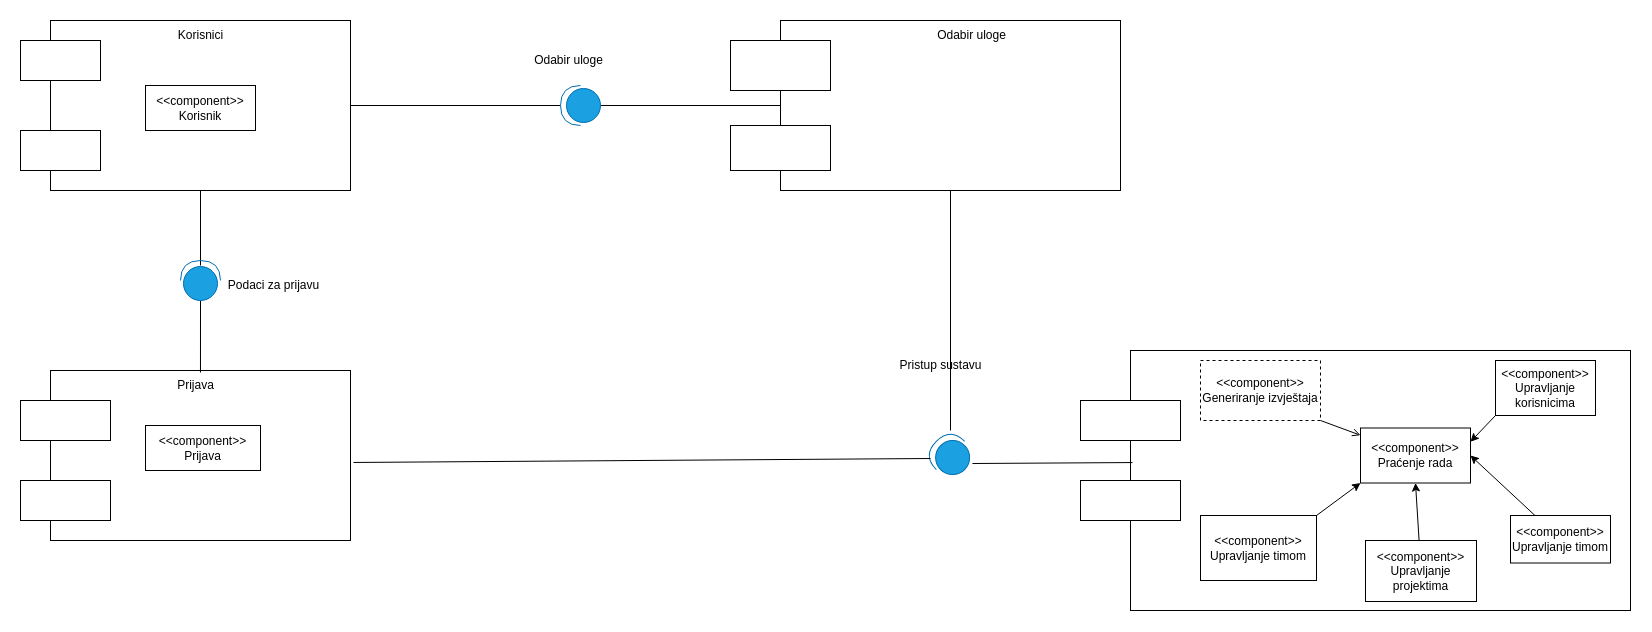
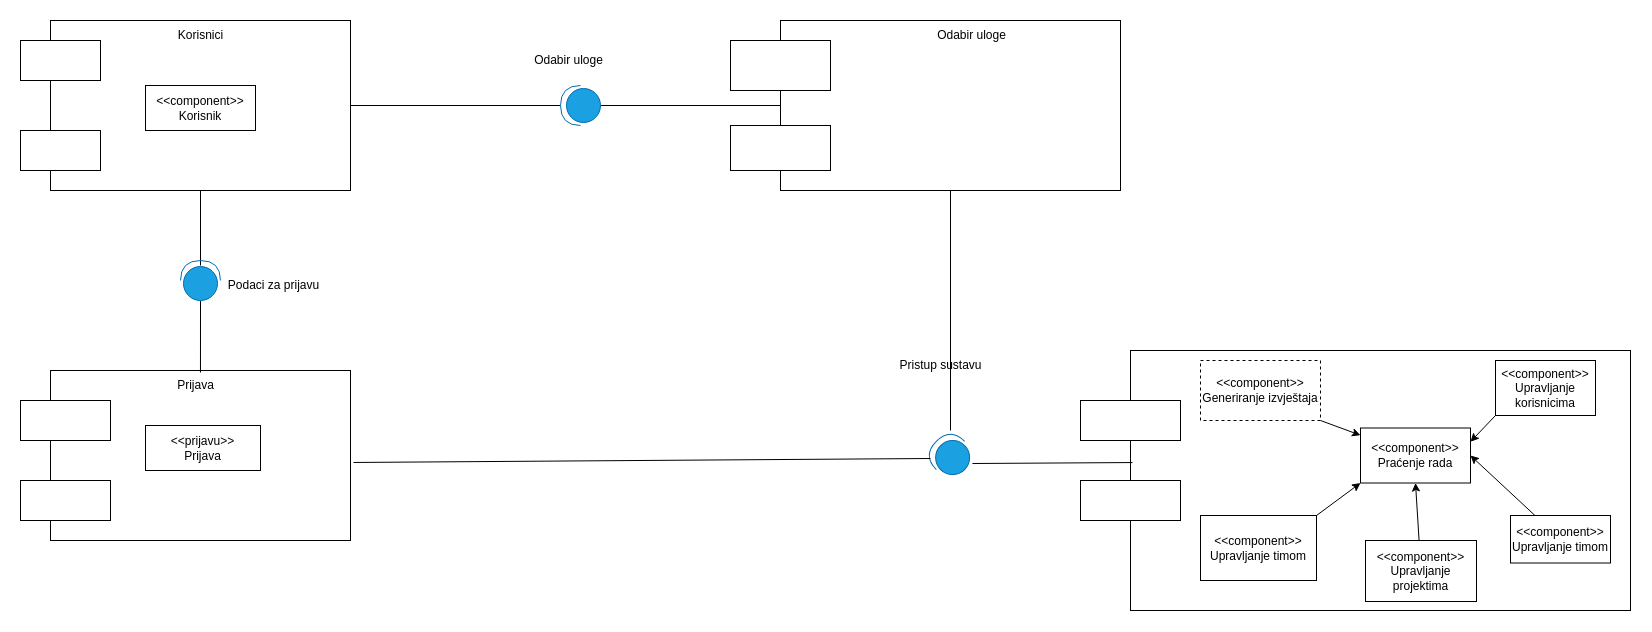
  <mxCell id="0" />
  <mxCell id="1" parent="0" />
  <mxCell id="2" value="" style="rounded=0;whiteSpace=wrap;html=1;" vertex="1" parent="1"><mxGeometry x="50" y="20" width="300" height="170" as="geometry" /></mxCell>
  <mxCell id="3" value="" style="rounded=0;whiteSpace=wrap;html=1;" vertex="1" parent="1"><mxGeometry x="20" y="40" width="80" height="40" as="geometry" /></mxCell>
  <mxCell id="4" value="" style="rounded=0;whiteSpace=wrap;html=1;" vertex="1" parent="1"><mxGeometry x="20" y="130" width="80" height="40" as="geometry" /></mxCell>
  <mxCell id="5" value="&amp;lt;&amp;lt;component&amp;gt;&amp;gt;&lt;br&gt;Korisnik" style="rounded=0;whiteSpace=wrap;html=1;" vertex="1" parent="1"><mxGeometry x="145" y="85" width="110" height="45" as="geometry" /></mxCell>
  <mxCell id="6" value="Korisnici" style="text;html=1;align=center;verticalAlign=middle;resizable=0;points=[];autosize=1;strokeColor=none;fillColor=none;" vertex="1" parent="1"><mxGeometry x="165" y="20" width="70" height="30" as="geometry" /></mxCell>
  <mxCell id="7" value="" style="rounded=0;whiteSpace=wrap;html=1;" vertex="1" parent="1"><mxGeometry x="50" y="370" width="300" height="170" as="geometry" /></mxCell>
  <mxCell id="8" value="" style="endArrow=none;html=1;rounded=0;entryX=0.5;entryY=1;entryDx=0;entryDy=0;exitX=1;exitY=0.5;exitDx=0;exitDy=0;exitPerimeter=0;" edge="1" parent="1" target="2"><mxGeometry width="50" height="50" relative="1" as="geometry"><mxPoint x="200" y="265" as="sourcePoint" /><mxPoint x="320" y="260" as="targetPoint" /></mxGeometry></mxCell>
  <mxCell id="9" value="" style="endArrow=none;html=1;rounded=0;entryX=0;entryY=0.5;entryDx=0;entryDy=0;entryPerimeter=0;exitX=0.583;exitY=0.067;exitDx=0;exitDy=0;exitPerimeter=0;" edge="1" parent="1" source="19" target="42"><mxGeometry width="50" height="50" relative="1" as="geometry"><mxPoint x="200" y="360" as="sourcePoint" /><mxPoint x="200" y="300" as="targetPoint" /></mxGeometry></mxCell>
  <mxCell id="10" value="Podaci za prijavu" style="text;html=1;align=center;verticalAlign=middle;resizable=0;points=[];autosize=1;strokeColor=none;fillColor=none;" vertex="1" parent="1"><mxGeometry x="217.5" y="270" width="110" height="30" as="geometry" /></mxCell>
  <mxCell id="11" value="" style="rounded=0;whiteSpace=wrap;html=1;" vertex="1" parent="1"><mxGeometry x="20" y="400" width="90" height="40" as="geometry" /></mxCell>
  <mxCell id="12" value="" style="rounded=0;whiteSpace=wrap;html=1;" vertex="1" parent="1"><mxGeometry x="20" y="480" width="90" height="40" as="geometry" /></mxCell>
- <mxCell id="13" value="&amp;lt;&amp;lt;component&amp;gt;&amp;gt;&lt;br&gt;Prijava" style="rounded=0;whiteSpace=wrap;html=1;" vertex="1" parent="1"><mxGeometry x="145" y="425" width="115" height="45" as="geometry" /></mxCell>
+ <mxCell id="13" value="&amp;lt;&amp;lt;prijavu&amp;gt;&amp;gt;&lt;br&gt;Prijava" style="rounded=0;whiteSpace=wrap;html=1;" vertex="1" parent="1"><mxGeometry x="145" y="425" width="115" height="45" as="geometry" /></mxCell>
  <mxCell id="14" value="" style="endArrow=none;html=1;rounded=0;exitX=1;exitY=0.5;exitDx=0;exitDy=0;" edge="1" parent="1" source="2"><mxGeometry width="50" height="50" relative="1" as="geometry"><mxPoint x="270" y="310" as="sourcePoint" /><mxPoint x="560" y="105" as="targetPoint" /></mxGeometry></mxCell>
  <mxCell id="15" value="" style="rounded=0;whiteSpace=wrap;html=1;" vertex="1" parent="1"><mxGeometry x="780" y="20" width="340" height="170" as="geometry" /></mxCell>
  <mxCell id="16" value="" style="endArrow=none;html=1;rounded=0;exitX=1;exitY=0.5;exitDx=0;exitDy=0;entryX=0;entryY=0.5;entryDx=0;entryDy=0;" edge="1" parent="1" target="15"><mxGeometry width="50" height="50" relative="1" as="geometry"><mxPoint x="600" y="105" as="sourcePoint" /><mxPoint x="680" y="260" as="targetPoint" /></mxGeometry></mxCell>
  <mxCell id="17" value="" style="rounded=0;whiteSpace=wrap;html=1;" vertex="1" parent="1"><mxGeometry x="730" y="40" width="100" height="50" as="geometry" /></mxCell>
  <mxCell id="18" value="" style="rounded=0;whiteSpace=wrap;html=1;" vertex="1" parent="1"><mxGeometry x="730" y="125" width="100" height="45" as="geometry" /></mxCell>
  <mxCell id="19" value="Prijava" style="text;html=1;align=center;verticalAlign=middle;resizable=0;points=[];autosize=1;strokeColor=none;fillColor=none;" vertex="1" parent="1"><mxGeometry x="165" y="370" width="60" height="30" as="geometry" /></mxCell>
  <mxCell id="20" value="&lt;blockquote style=&quot;margin: 0 0 0 40px; border: none; padding: 0px;&quot;&gt;Odabir uloge&lt;br&gt;&lt;/blockquote&gt;" style="text;html=1;align=center;verticalAlign=middle;resizable=0;points=[];autosize=1;strokeColor=none;fillColor=none;" vertex="1" parent="1"><mxGeometry x="887" y="22" width="127" height="26" as="geometry" /></mxCell>
  <mxCell id="21" value="Odabir uloge" style="text;html=1;align=center;verticalAlign=middle;resizable=0;points=[];autosize=1;strokeColor=none;fillColor=none;" vertex="1" parent="1"><mxGeometry x="524.5" y="47" width="87" height="26" as="geometry" /></mxCell>
  <mxCell id="22" value="" style="endArrow=none;html=1;rounded=0;entryX=0.5;entryY=1;entryDx=0;entryDy=0;exitX=0.942;exitY=0.942;exitDx=0;exitDy=0;exitPerimeter=0;" edge="1" parent="1" source="24" target="15"><mxGeometry width="50" height="50" relative="1" as="geometry"><mxPoint x="950" y="380" as="sourcePoint" /><mxPoint x="680" y="260" as="targetPoint" /></mxGeometry></mxCell>
  <mxCell id="23" value="" style="shape=providedRequiredInterface;html=1;verticalLabelPosition=bottom;sketch=0;direction=west;fillColor=#1ba1e2;fontColor=#ffffff;strokeColor=#006EAF;" vertex="1" parent="1"><mxGeometry x="560" y="85" width="40" height="40" as="geometry" /></mxCell>
  <mxCell id="24" value="" style="shape=providedRequiredInterface;html=1;verticalLabelPosition=bottom;sketch=0;direction=west;rotation=45;fillColor=#1ba1e2;fontColor=#ffffff;strokeColor=#006EAF;" vertex="1" parent="1"><mxGeometry x="930" y="435" width="40" height="40" as="geometry" /></mxCell>
  <mxCell id="25" value="" style="endArrow=none;html=1;rounded=0;exitX=1.01;exitY=0.541;exitDx=0;exitDy=0;exitPerimeter=0;entryX=0.801;entryY=0.093;entryDx=0;entryDy=0;entryPerimeter=0;" edge="1" parent="1" source="7" target="24"><mxGeometry width="50" height="50" relative="1" as="geometry"><mxPoint x="630" y="310" as="sourcePoint" /><mxPoint x="880" y="410" as="targetPoint" /></mxGeometry></mxCell>
  <mxCell id="26" value="Pristup sustavu" style="text;html=1;align=center;verticalAlign=middle;resizable=0;points=[];autosize=1;strokeColor=none;fillColor=none;" vertex="1" parent="1"><mxGeometry x="885" y="350" width="110" height="30" as="geometry" /></mxCell>
  <mxCell id="27" value="" style="rounded=0;whiteSpace=wrap;html=1;" vertex="1" parent="1"><mxGeometry x="1130" y="350" width="500" height="260" as="geometry" /></mxCell>
  <mxCell id="28" value="" style="endArrow=none;html=1;rounded=0;exitX=-0.03;exitY=0.747;exitDx=0;exitDy=0;exitPerimeter=0;entryX=0.004;entryY=0.431;entryDx=0;entryDy=0;entryPerimeter=0;" edge="1" parent="1" source="24" target="27"><mxGeometry width="50" height="50" relative="1" as="geometry"><mxPoint x="1020" y="410" as="sourcePoint" /><mxPoint x="1070" y="360" as="targetPoint" /></mxGeometry></mxCell>
  <mxCell id="29" value="" style="rounded=0;whiteSpace=wrap;html=1;" vertex="1" parent="1"><mxGeometry x="1080" y="400" width="100" height="40" as="geometry" /></mxCell>
  <mxCell id="30" value="" style="rounded=0;whiteSpace=wrap;html=1;" vertex="1" parent="1"><mxGeometry x="1080" y="480" width="100" height="40" as="geometry" /></mxCell>
  <mxCell id="31" value="&amp;lt;&amp;lt;component&amp;gt;&amp;gt;&lt;br&gt;Praćenje rada" style="rounded=0;whiteSpace=wrap;html=1;" vertex="1" parent="1"><mxGeometry x="1360" y="427.5" width="110" height="55" as="geometry" /></mxCell>
  <mxCell id="32" value="&amp;lt;&amp;lt;component&amp;gt;&amp;gt;&lt;br&gt;Upravljanje korisnicima" style="rounded=0;whiteSpace=wrap;html=1;" vertex="1" parent="1"><mxGeometry x="1495" y="360" width="100" height="55" as="geometry" /></mxCell>
  <mxCell id="33" value="&amp;lt;&amp;lt;component&amp;gt;&amp;gt;&lt;br&gt;Upravljanje timom" style="rounded=0;whiteSpace=wrap;html=1;" vertex="1" parent="1"><mxGeometry x="1510" y="515" width="100" height="47.5" as="geometry" /></mxCell>
  <mxCell id="34" value="&amp;lt;&amp;lt;component&amp;gt;&amp;gt;&lt;br&gt;Upravljanje projektima" style="rounded=0;whiteSpace=wrap;html=1;" vertex="1" parent="1"><mxGeometry x="1365" y="540" width="111" height="61" as="geometry" /></mxCell>
  <mxCell id="35" value="&amp;lt;&amp;lt;component&amp;gt;&amp;gt;&lt;br&gt;&lt;div&gt;Upravljanje timom&lt;/div&gt;" style="rounded=0;whiteSpace=wrap;html=1;" vertex="1" parent="1"><mxGeometry x="1200" y="515" width="116" height="65" as="geometry" /></mxCell>
  <mxCell id="36" value="&amp;lt;&amp;lt;component&amp;gt;&amp;gt;&lt;br&gt;Generiranje izvještaja" style="rounded=0;whiteSpace=wrap;html=1;dashed=1;" vertex="1" parent="1"><mxGeometry x="1200" y="360" width="120" height="60" as="geometry" /></mxCell>
- <mxCell id="37" value="" style="endArrow=open;html=1;rounded=0;exitX=1;exitY=1;exitDx=0;exitDy=0;" edge="1" parent="1" source="36" target="31"><mxGeometry width="50" height="50" relative="1" as="geometry"><mxPoint x="1020" y="410" as="sourcePoint" /><mxPoint x="1070" y="360" as="targetPoint" /></mxGeometry></mxCell>
+ <mxCell id="37" value="" style="endArrow=classic;html=1;rounded=0;exitX=1;exitY=1;exitDx=0;exitDy=0;" edge="1" parent="1" source="36" target="31"><mxGeometry width="50" height="50" relative="1" as="geometry"><mxPoint x="1020" y="410" as="sourcePoint" /><mxPoint x="1070" y="360" as="targetPoint" /></mxGeometry></mxCell>
  <mxCell id="38" value="" style="endArrow=classic;html=1;rounded=0;exitX=1;exitY=0;exitDx=0;exitDy=0;entryX=0;entryY=1;entryDx=0;entryDy=0;" edge="1" parent="1" source="35" target="31"><mxGeometry width="50" height="50" relative="1" as="geometry"><mxPoint x="1020" y="410" as="sourcePoint" /><mxPoint x="1070" y="360" as="targetPoint" /></mxGeometry></mxCell>
  <mxCell id="39" value="" style="endArrow=classic;html=1;rounded=0;entryX=0.5;entryY=1;entryDx=0;entryDy=0;" edge="1" parent="1" source="34" target="31"><mxGeometry width="50" height="50" relative="1" as="geometry"><mxPoint x="1395" y="540" as="sourcePoint" /><mxPoint x="1070" y="360" as="targetPoint" /></mxGeometry></mxCell>
  <mxCell id="40" value="" style="endArrow=classic;html=1;rounded=0;exitX=0;exitY=1;exitDx=0;exitDy=0;entryX=1;entryY=0.25;entryDx=0;entryDy=0;" edge="1" parent="1" source="32" target="31"><mxGeometry width="50" height="50" relative="1" as="geometry"><mxPoint x="1020" y="410" as="sourcePoint" /><mxPoint x="1070" y="360" as="targetPoint" /></mxGeometry></mxCell>
  <mxCell id="41" value="" style="endArrow=classic;html=1;rounded=0;entryX=1;entryY=0.5;entryDx=0;entryDy=0;" edge="1" parent="1" source="33" target="31"><mxGeometry width="50" height="50" relative="1" as="geometry"><mxPoint x="1020" y="410" as="sourcePoint" /><mxPoint x="1070" y="360" as="targetPoint" /></mxGeometry></mxCell>
  <mxCell id="42" value="" style="shape=providedRequiredInterface;html=1;verticalLabelPosition=bottom;sketch=0;direction=north;fillColor=#1ba1e2;fontColor=#ffffff;strokeColor=#006EAF;" vertex="1" parent="1"><mxGeometry x="180" y="260" width="40" height="40" as="geometry" /></mxCell>
